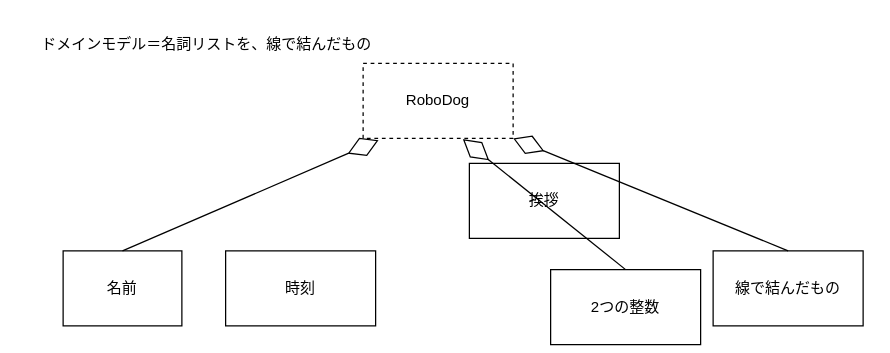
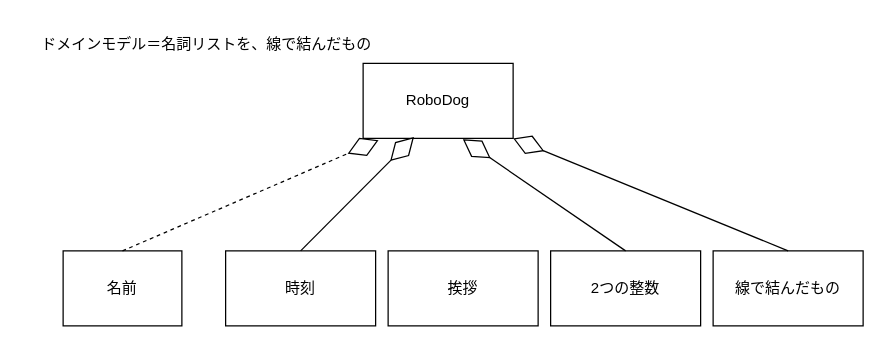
  <mxCell id="0" />
  <mxCell id="1" parent="0" />
- <mxCell id="2" value="RoboDog" style="rounded=0;whiteSpace=wrap;html=1;dashed=1;" parent="1" vertex="1"><mxGeometry x="290" y="50" width="120" height="60" as="geometry" /></mxCell>
+ <mxCell id="2" value="RoboDog" style="rounded=0;whiteSpace=wrap;html=1;" parent="1" vertex="1"><mxGeometry x="290" y="50" width="120" height="60" as="geometry" /></mxCell>
  <mxCell id="3" value="名前" style="rounded=0;whiteSpace=wrap;html=1;" vertex="1" parent="1"><mxGeometry x="50" y="200" width="95" height="60" as="geometry" /></mxCell>
- <mxCell id="4" value="" style="endArrow=diamondThin;endFill=0;endSize=24;html=1;rounded=0;fontSize=12;curved=1;entryX=0.103;entryY=1.025;entryDx=0;entryDy=0;exitX=0.5;exitY=0;exitDx=0;exitDy=0;entryPerimeter=0;" edge="1" parent="1" source="3" target="2"><mxGeometry width="160" relative="1" as="geometry"><mxPoint x="290" y="400" as="sourcePoint" /><mxPoint x="470" y="290" as="targetPoint" /></mxGeometry></mxCell>
+ <mxCell id="4" value="" style="endArrow=diamondThin;endFill=0;endSize=24;html=1;rounded=0;fontSize=12;curved=1;entryX=0.103;entryY=1.025;entryDx=0;entryDy=0;exitX=0.5;exitY=0;exitDx=0;exitDy=0;entryPerimeter=0;dashed=1;" edge="1" parent="1" source="3" target="2"><mxGeometry width="160" relative="1" as="geometry"><mxPoint x="290" y="400" as="sourcePoint" /><mxPoint x="470" y="290" as="targetPoint" /></mxGeometry></mxCell>
  <mxCell id="5" value="時刻" style="rounded=0;whiteSpace=wrap;html=1;" vertex="1" parent="1"><mxGeometry x="180" y="200" width="120" height="60" as="geometry" /></mxCell>
- <mxCell id="7" value="挨拶" style="rounded=0;whiteSpace=wrap;html=1;" vertex="1" parent="1"><mxGeometry x="375" y="130" width="120" height="60" as="geometry" /></mxCell>
- <mxCell id="8" value="2つの整数" style="rounded=0;whiteSpace=wrap;html=1;" vertex="1" parent="1"><mxGeometry x="440" y="215" width="120" height="60" as="geometry" /></mxCell>
+ <mxCell id="6" value="" style="endArrow=diamondThin;endFill=0;endSize=24;html=1;rounded=0;fontSize=12;curved=1;entryX=0.339;entryY=0.983;entryDx=0;entryDy=0;exitX=0.5;exitY=0;exitDx=0;exitDy=0;entryPerimeter=0;" edge="1" parent="1" source="5" target="2"><mxGeometry width="160" relative="1" as="geometry"><mxPoint x="420" y="400" as="sourcePoint" /><mxPoint x="300" y="130" as="targetPoint" /></mxGeometry></mxCell>
+ <mxCell id="7" value="挨拶" style="rounded=0;whiteSpace=wrap;html=1;" vertex="1" parent="1"><mxGeometry x="310" y="200" width="120" height="60" as="geometry" /></mxCell>
+ <mxCell id="8" value="2つの整数" style="rounded=0;whiteSpace=wrap;html=1;" vertex="1" parent="1"><mxGeometry x="440" y="200" width="120" height="60" as="geometry" /></mxCell>
  <mxCell id="9" value="" style="endArrow=diamondThin;endFill=0;endSize=24;html=1;rounded=0;fontSize=12;curved=1;entryX=0.665;entryY=1.011;entryDx=0;entryDy=0;exitX=0.5;exitY=0;exitDx=0;exitDy=0;entryPerimeter=0;" edge="1" parent="1" source="8" target="2"><mxGeometry width="160" relative="1" as="geometry"><mxPoint x="760" y="390" as="sourcePoint" /><mxPoint x="640" y="120" as="targetPoint" /></mxGeometry></mxCell>
  <mxCell id="10" value="線で結んだもの" style="rounded=0;whiteSpace=wrap;html=1;" vertex="1" parent="1"><mxGeometry x="570" y="200" width="120" height="60" as="geometry" /></mxCell>
  <mxCell id="11" value="" style="endArrow=diamondThin;endFill=0;endSize=24;html=1;rounded=0;fontSize=12;curved=1;entryX=1;entryY=1;entryDx=0;entryDy=0;exitX=0.5;exitY=0;exitDx=0;exitDy=0;" edge="1" parent="1" source="10" target="2"><mxGeometry width="160" relative="1" as="geometry"><mxPoint x="640" y="590" as="sourcePoint" /><mxPoint x="520" y="320" as="targetPoint" /></mxGeometry></mxCell>
  <mxCell id="12" value="ドメインモデル＝名詞リストを、線で結んだもの" style="text;html=1;align=center;verticalAlign=middle;whiteSpace=wrap;rounded=0;" vertex="1" parent="1"><mxGeometry x="20" width="290" height="30" as="geometry" y="20" /></mxCell>
